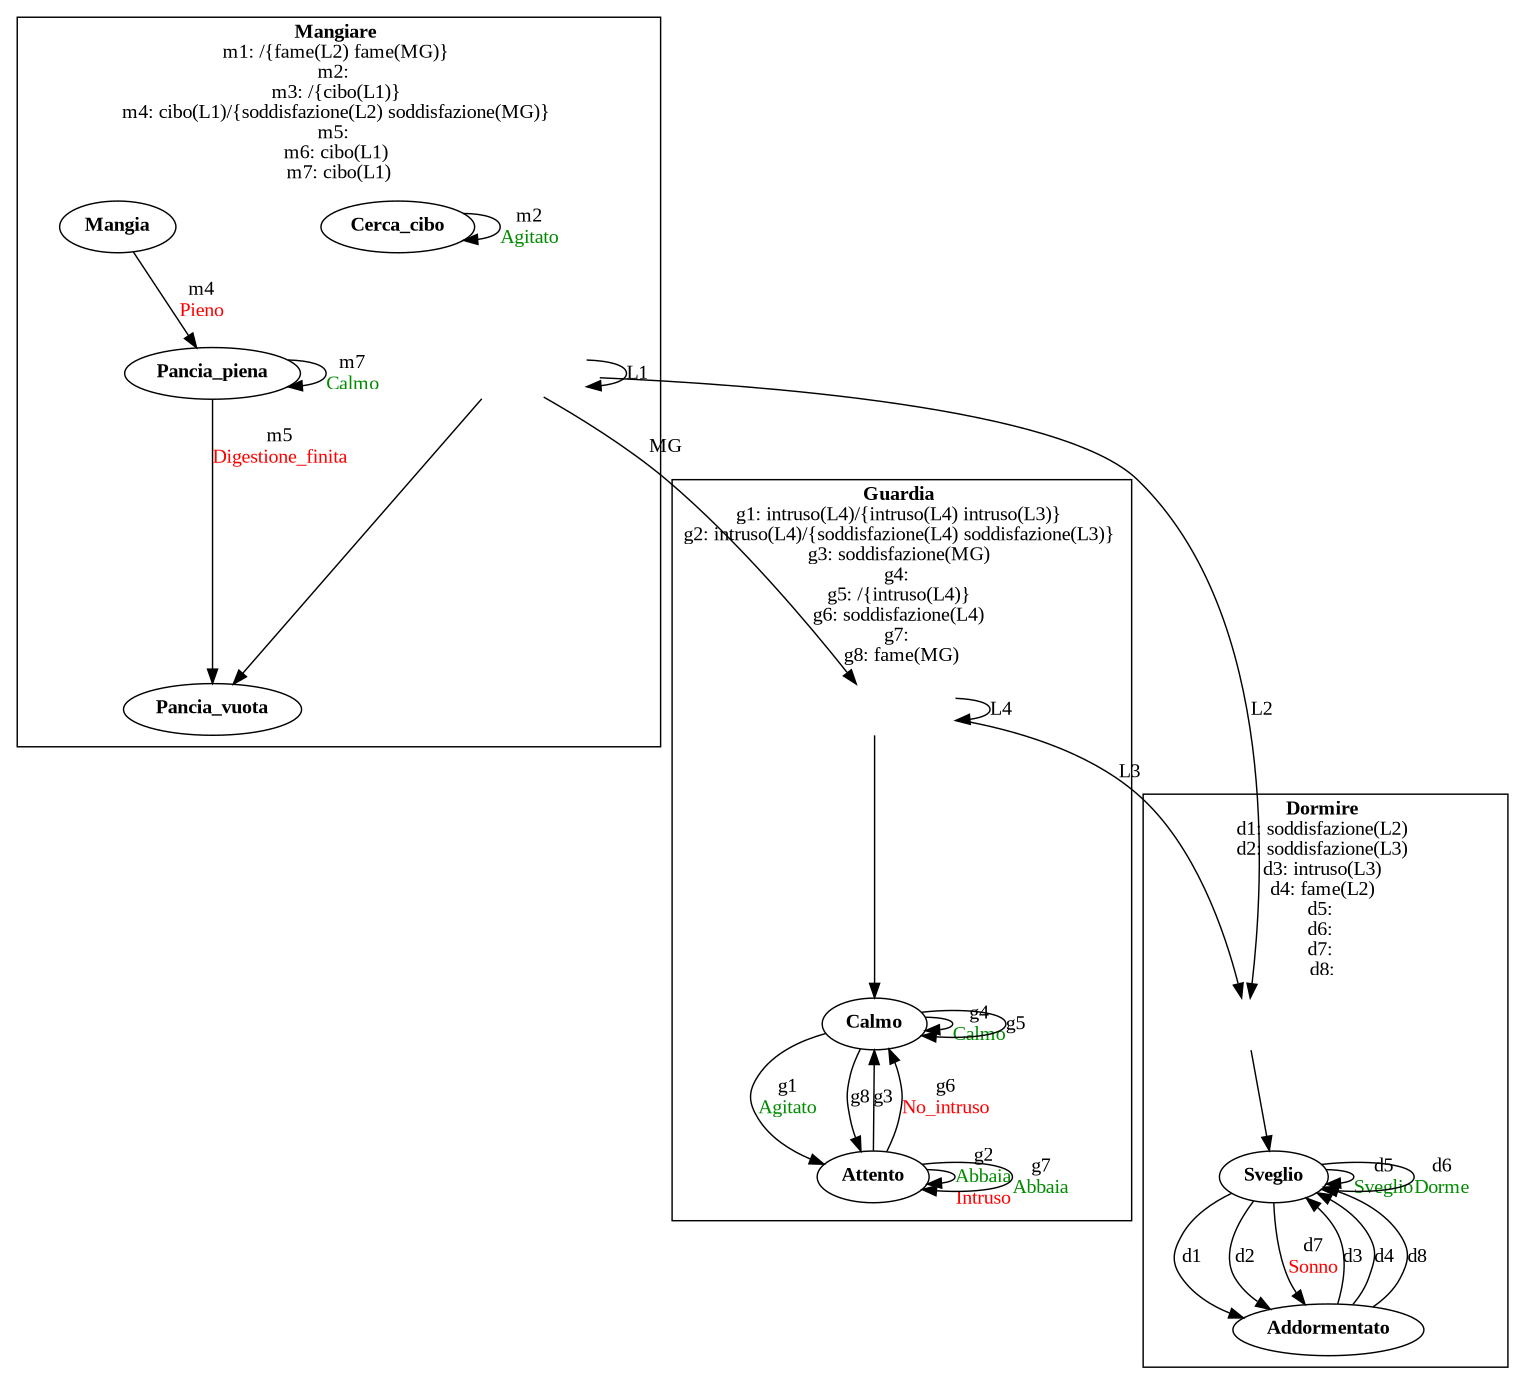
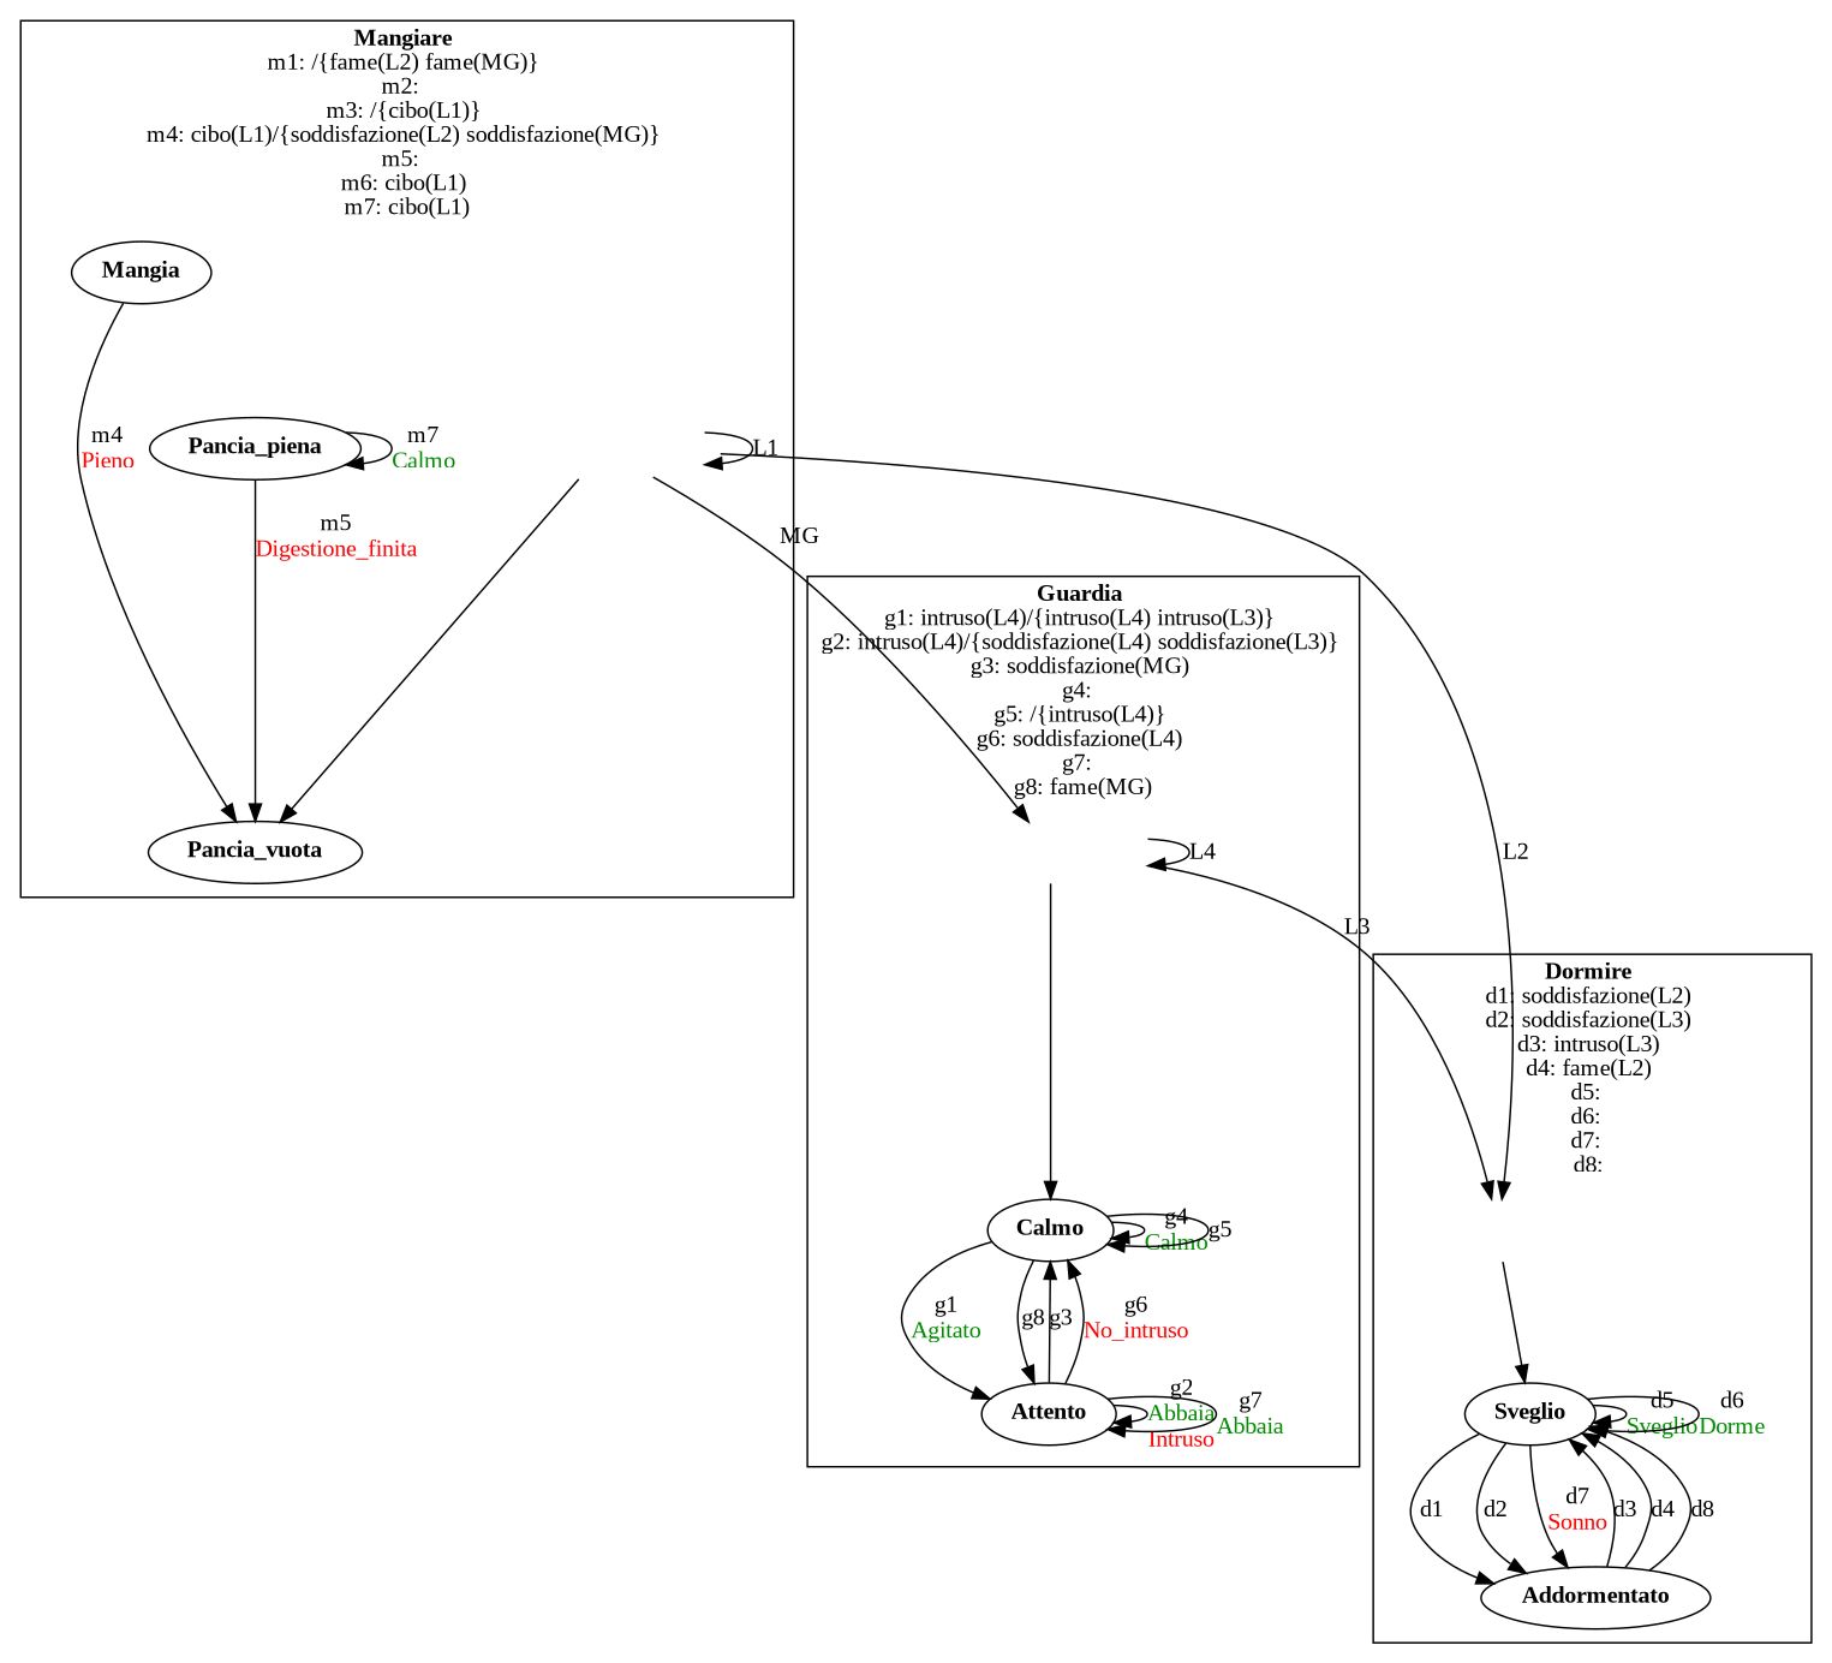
  digraph {
    compound=true
    fontname="Liberation Serif"
    node [fontname="Liberation Serif" shape=ellipse]
    edge [fontname="Liberation Serif"]
    cGuardia_start [style=invis]
    n2 [label=<<b>Calmo</b>>]
    n3 [label=<<b>Attento</b>>]
    cMangiare_start [style=invis]
    n5 [label=<<b>Pancia_vuota</b>>]
-   n6 [label=<<b>Cerca_cibo</b>>]
    n7 [label=<<b>Mangia</b>>]
    n8 [label=<<b>Pancia_piena</b>>]
    cDormire_start [style=invis]
    n10 [label=<<b>Sveglio</b>>]
    n11 [label=<<b>Addormentato</b>>]
    subgraph cluster_1 {
      label=<<b>Guardia</b> 		<br/>g1: intruso(L4)/{intruso(L4) intruso(L3)} 		<br/>g2: intruso(L4)/{soddisfazione(L4) soddisfazione(L3)} 		<br/>g3: soddisfazione(MG) 		<br/>g4:  		<br/>g5: /{intruso(L4)} 		<br/>g6: soddisfazione(L4) 		<br/>g7:  		<br/>g8: fame(MG)>
      cGuardia_start
      n2
      n3
    }
    subgraph cluster_2 {
      label=<<b>Mangiare</b> 		<br/>m1: /{fame(L2) fame(MG)} 		<br/>m2:  		<br/>m3: /{cibo(L1)} 		<br/>m4: cibo(L1)/{soddisfazione(L2) soddisfazione(MG)} 		<br/>m5:  		<br/>m6: cibo(L1) 		<br/>m7: cibo(L1)>
      cMangiare_start
      n5
-     n6
      n7
      n8
    }
    subgraph cluster_3 {
      label=<<b>Dormire</b> 		<br/>d1: soddisfazione(L2) 		<br/>d2: soddisfazione(L3) 		<br/>d3: intruso(L3) 		<br/>d4: fame(L2) 		<br/>d5:  		<br/>d6:  		<br/>d7:  		<br/>d8: >
      cDormire_start
      n10
      n11
    }
    cGuardia_start -> cGuardia_start [label=L4]
    cGuardia_start -> n2
    cGuardia_start -> cDormire_start [label=L3]
    n2 -> n2 [label=<g4<br/><font color="green4">Calmo</font>>]
    n2 -> n2 [label=<g5>]
    n2 -> n3 [label=<g1<br/><font color="green4">Agitato</font>>]
    n2 -> n3 [label=<g8>]
    n3 -> n2 [label=<g3>]
    n3 -> n2 [label=<g6<br/><font color="red">No_intruso</font>>]
    n3 -> n3 [label=<g2<br/><font color="green4">Abbaia</font><br/><font color="red">Intruso</font>>]
    n3 -> n3 [label=<g7<br/><font color="green4">Abbaia</font>>]
    cMangiare_start -> cGuardia_start [label=MG]
    cMangiare_start -> cMangiare_start [label=L1]
    cMangiare_start -> n5
    cMangiare_start -> cDormire_start [label=L2]
-   n6 -> n6 [label=<m2<br/><font color="green4">Agitato</font>>]
-   n7 -> n8 [label=<m4<br/><font color="red">Pieno</font>>]
+   n7 -> n5 [label=<m4<br/><font color="red">Pieno</font>>]
    n8 -> n5 [label=<m5<br/><font color="red">Digestione_finita</font>>]
    n8 -> n8 [label=<m7<br/><font color="green4">Calmo</font>>]
    cDormire_start -> n10
    n10 -> n10 [label=<d5<br/><font color="green4">Sveglio</font>>]
    n10 -> n10 [label=<d6<br/><font color="green4">Dorme</font>>]
    n10 -> n11 [label=<d1>]
    n10 -> n11 [label=<d2>]
    n10 -> n11 [label=<d7<br/><font color="red">Sonno</font>>]
    n11 -> n10 [label=<d3>]
    n11 -> n10 [label=<d4>]
    n11 -> n10 [label=<d8>]
  }
